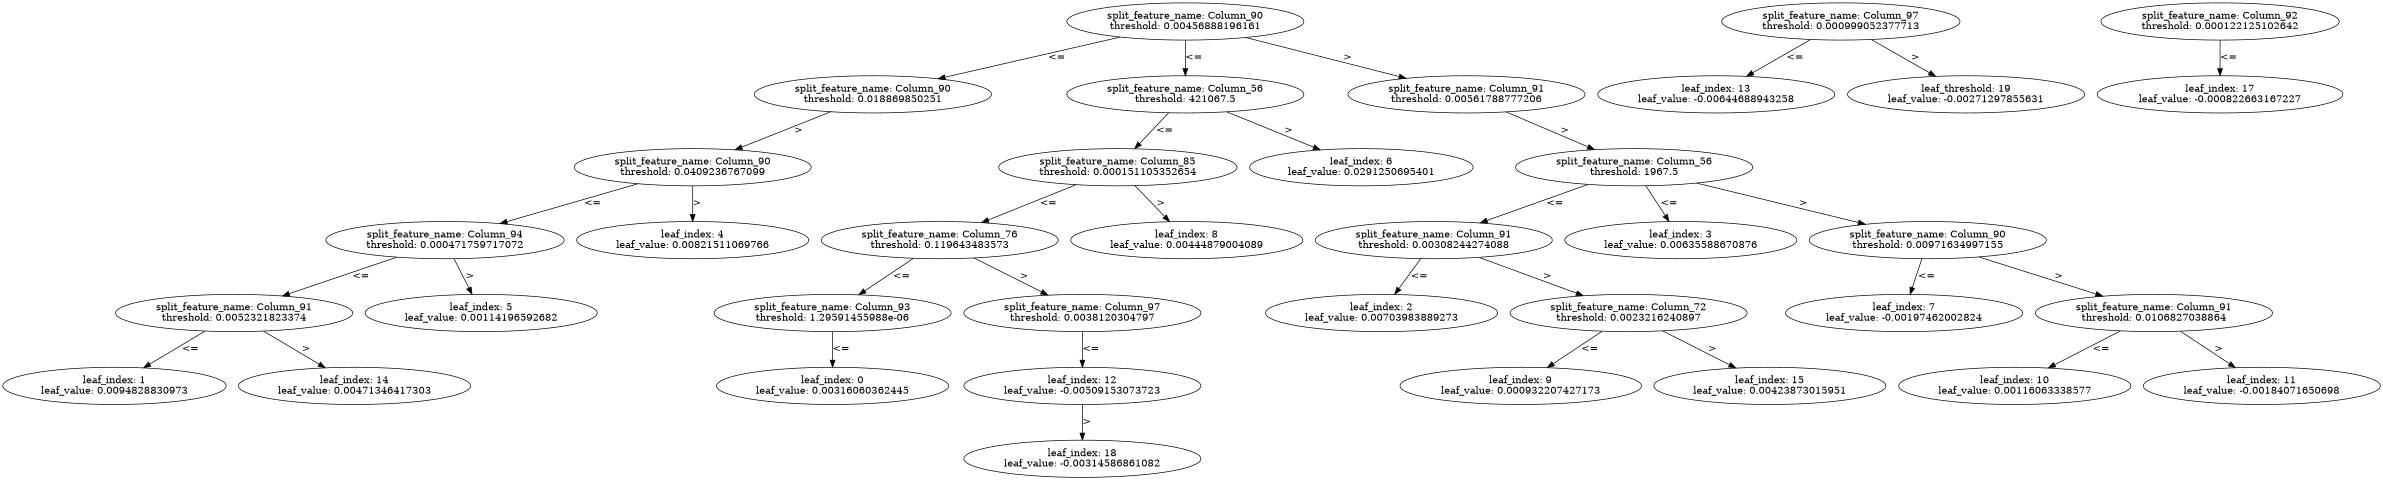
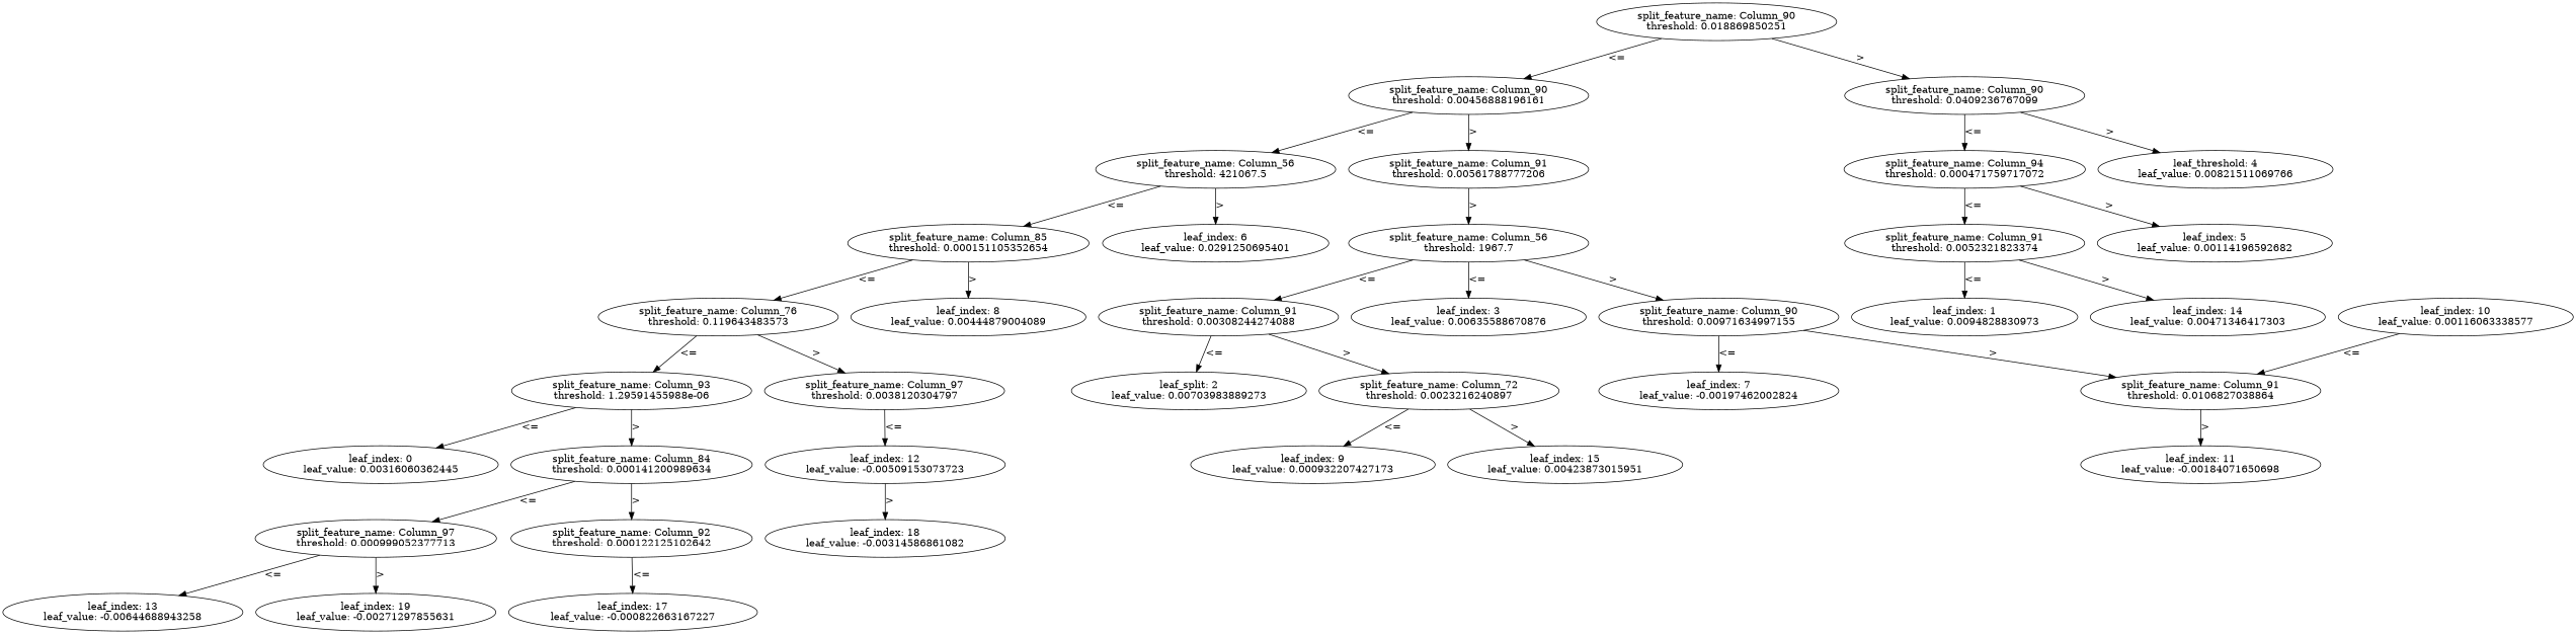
  digraph {
    n1 [label="split_feature_name: Column_90\nthreshold: 0.018869850251"]
    n2 [label="split_feature_name: Column_90\nthreshold: 0.00456888196161"]
    n3 [label="split_feature_name: Column_90\nthreshold: 0.0409236767099"]
    n4 [label="split_feature_name: Column_56\nthreshold: 421067.5"]
    n5 [label="split_feature_name: Column_91\nthreshold: 0.00561788777206"]
    n6 [label="split_feature_name: Column_94\nthreshold: 0.000471759717072"]
-   n7 [label="leaf_index: 4\nleaf_value: 0.00821511069766"]
+   n7 [label="leaf_threshold: 4\nleaf_value: 0.00821511069766"]
    n8 [label="split_feature_name: Column_85\nthreshold: 0.000151105352654"]
    n9 [label="leaf_index: 6\nleaf_value: 0.0291250695401"]
-   n10 [label="split_feature_name: Column_56\nthreshold: 1967.5"]
+   n10 [label="split_feature_name: Column_56\nthreshold: 1967.7"]
    n11 [label="split_feature_name: Column_76\nthreshold: 0.119643483573"]
    n12 [label="leaf_index: 8\nleaf_value: 0.00444879004089"]
    n13 [label="split_feature_name: Column_93\nthreshold: 1.29591455988e-06"]
    n14 [label="split_feature_name: Column_97\nthreshold: 0.0038120304797"]
    n15 [label="leaf_index: 0\nleaf_value: 0.00316060362445"]
+   n16 [label="split_feature_name: Column_84\nthreshold: 0.000141200989634"]
    n17 [label="leaf_index: 12\nleaf_value: -0.00509153073723"]
    n18 [label="split_feature_name: Column_97\nthreshold: 0.000999052377713"]
    n19 [label="split_feature_name: Column_92\nthreshold: 0.000122125102642"]
    n20 [label="leaf_index: 13\nleaf_value: -0.00644688943258"]
-   n21 [label="leaf_threshold: 19\nleaf_value: -0.00271297855631"]
+   n21 [label="leaf_index: 19\nleaf_value: -0.00271297855631"]
    n22 [label="leaf_index: 17\nleaf_value: -0.000822663167227"]
    n23 [label="leaf_index: 18\nleaf_value: -0.00314586861082"]
    n24 [label="split_feature_name: Column_91\nthreshold: 0.00308244274088"]
-   n25 [label="leaf_index: 2\nleaf_value: 0.00703983889273"]
+   n25 [label="leaf_split: 2\nleaf_value: 0.00703983889273"]
    n26 [label="split_feature_name: Column_72\nthreshold: 0.0023216240897"]
    n27 [label="leaf_index: 3\nleaf_value: 0.00635588670876"]
    n28 [label="split_feature_name: Column_90\nthreshold: 0.00971634997155"]
    n29 [label="leaf_index: 9\nleaf_value: 0.000932207427173"]
    n30 [label="leaf_index: 15\nleaf_value: 0.00423873015951"]
    n31 [label="leaf_index: 7\nleaf_value: -0.00197462002824"]
    n32 [label="split_feature_name: Column_91\nthreshold: 0.0106827038864"]
    n33 [label="leaf_index: 10\nleaf_value: 0.00116063338577"]
    n34 [label="leaf_index: 11\nleaf_value: -0.00184071650698"]
    n35 [label="split_feature_name: Column_91\nthreshold: 0.0052321823374"]
    n36 [label="leaf_index: 5\nleaf_value: 0.00114196592682"]
    n37 [label="leaf_index: 1\nleaf_value: 0.0094828830973"]
    n38 [label="leaf_index: 14\nleaf_value: 0.00471346417303"]
-   n2 -> n1 [label="<="]
+   n1 -> n2 [label="<="]
    n1 -> n3 [label=">"]
    n2 -> n4 [label="<="]
    n2 -> n5 [label=">"]
    n3 -> n6 [label="<="]
    n3 -> n7 [label=">"]
    n4 -> n8 [label="<="]
    n4 -> n9 [label=">"]
    n5 -> n10 [label=">"]
    n6 -> n35 [label="<="]
    n6 -> n36 [label=">"]
    n8 -> n11 [label="<="]
    n8 -> n12 [label=">"]
    n10 -> n24 [label="<="]
    n10 -> n27 [label="<="]
    n10 -> n28 [label=">"]
    n11 -> n13 [label="<="]
    n11 -> n14 [label=">"]
    n13 -> n15 [label="<="]
+   n13 -> n16 [label=">"]
    n14 -> n17 [label="<="]
+   n16 -> n18 [label="<="]
+   n16 -> n19 [label=">"]
    n17 -> n23 [label=">"]
    n18 -> n20 [label="<="]
    n18 -> n21 [label=">"]
    n19 -> n22 [label="<="]
    n24 -> n25 [label="<="]
    n24 -> n26 [label=">"]
    n26 -> n29 [label="<="]
    n26 -> n30 [label=">"]
    n28 -> n31 [label="<="]
    n28 -> n32 [label=">"]
-   n32 -> n33 [label="<="]
+   n33 -> n32 [label="<="]
    n32 -> n34 [label=">"]
    n35 -> n37 [label="<="]
    n35 -> n38 [label=">"]
  }
